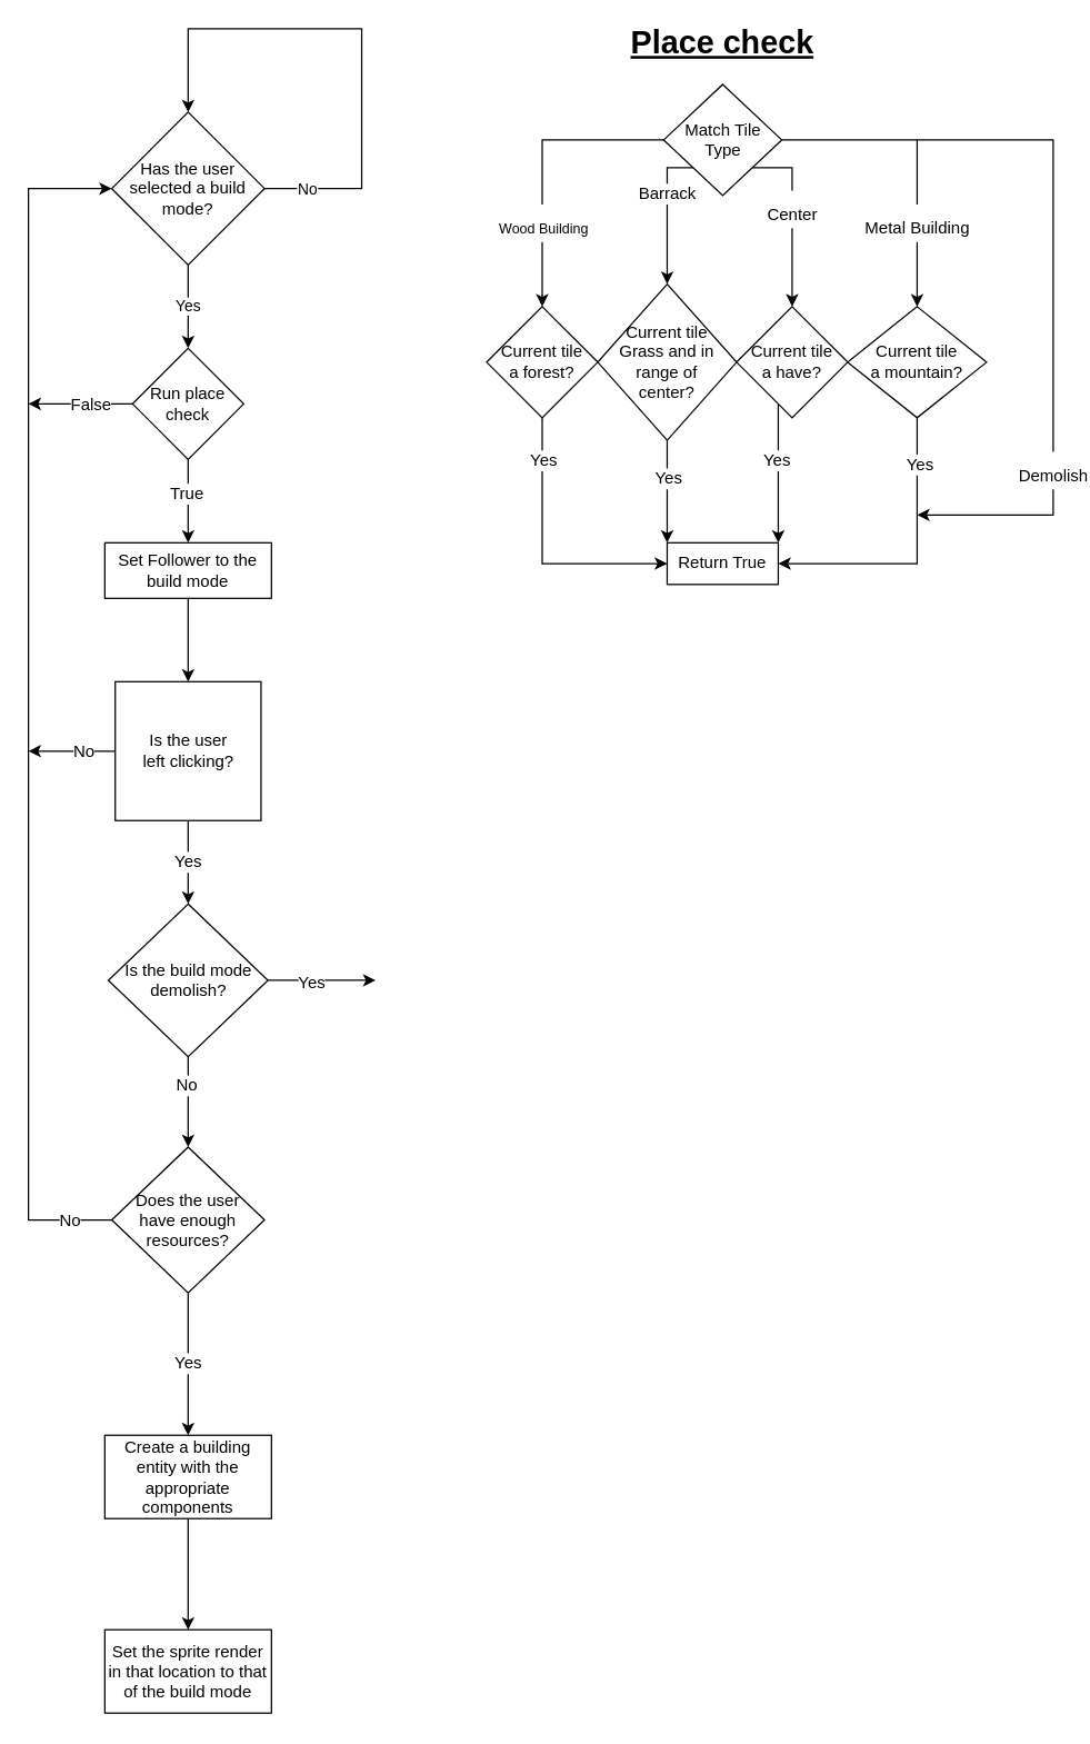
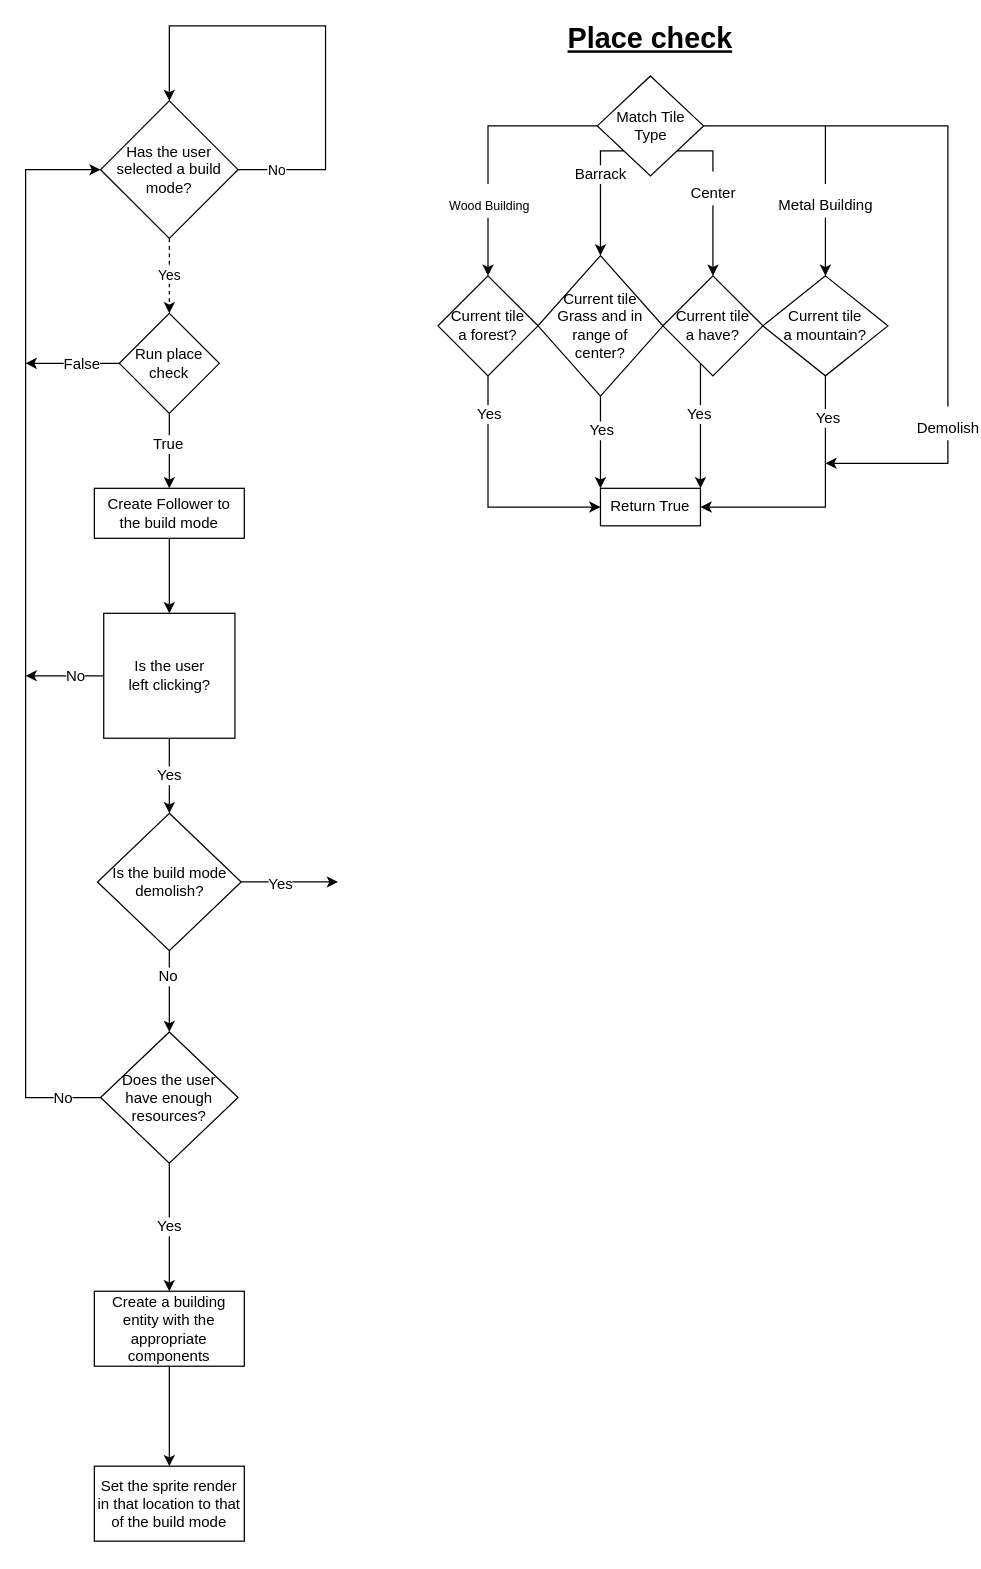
  <mxCell id="0" />
  <mxCell id="1" parent="0" />
- <mxCell id="2" value="Yes" style="edgeStyle=orthogonalEdgeStyle;rounded=0;orthogonalLoop=1;jettySize=auto;html=1;" edge="1" parent="1" source="5" target="30"><mxGeometry relative="1" as="geometry"><mxPoint x="135" y="245" as="targetPoint" /></mxGeometry></mxCell>
+ <mxCell id="2" value="Yes" style="edgeStyle=orthogonalEdgeStyle;rounded=0;orthogonalLoop=1;jettySize=auto;html=1;dashed=1;" edge="1" parent="1" source="5" target="30"><mxGeometry relative="1" as="geometry"><mxPoint x="135" y="245" as="targetPoint" /></mxGeometry></mxCell>
  <mxCell id="3" style="edgeStyle=orthogonalEdgeStyle;rounded=0;orthogonalLoop=1;jettySize=auto;html=1;entryX=0.5;entryY=0;entryDx=0;entryDy=0;" edge="1" parent="1" source="5" target="5"><mxGeometry relative="1" as="geometry"><mxPoint x="260" y="-30" as="targetPoint" /><Array as="points"><mxPoint x="260" y="135" /><mxPoint x="260" y="20" /><mxPoint x="135" y="20" /></Array></mxGeometry></mxCell>
  <mxCell id="4" value="No" style="edgeLabel;html=1;align=center;verticalAlign=middle;resizable=0;points=[];" vertex="1" connectable="0" parent="3"><mxGeometry x="-0.46" y="3" relative="1" as="geometry"><mxPoint x="-37" y="30" as="offset" /></mxGeometry></mxCell>
  <mxCell id="5" value="Has the user selected a build mode?" style="rhombus;whiteSpace=wrap;html=1;" vertex="1" parent="1"><mxGeometry x="80" y="80" width="110" height="110" as="geometry" /></mxCell>
  <mxCell id="6" value="Place check" style="text;html=1;strokeColor=none;fillColor=none;align=center;verticalAlign=middle;whiteSpace=wrap;rounded=0;fontSize=23;fontStyle=5" vertex="1" parent="1"><mxGeometry x="410" y="20" width="220" height="20" as="geometry" /></mxCell>
  <mxCell id="7" value="Barrack" style="edgeStyle=orthogonalEdgeStyle;rounded=0;orthogonalLoop=1;jettySize=auto;html=1;exitX=0;exitY=1;exitDx=0;exitDy=0;fontSize=12;entryX=0.5;entryY=0;entryDx=0;entryDy=0;" edge="1" parent="1" source="12" target="18"><mxGeometry x="-0.253" relative="1" as="geometry"><mxPoint x="499" y="250" as="targetPoint" /><Array as="points"><mxPoint x="480" y="120" /></Array><mxPoint as="offset" /></mxGeometry></mxCell>
  <mxCell id="8" style="edgeStyle=orthogonalEdgeStyle;rounded=0;orthogonalLoop=1;jettySize=auto;html=1;exitX=0;exitY=0.5;exitDx=0;exitDy=0;fontSize=23;entryX=0.5;entryY=0;entryDx=0;entryDy=0;" edge="1" parent="1" source="12" target="15"><mxGeometry relative="1" as="geometry"><mxPoint x="400" y="230" as="targetPoint" /></mxGeometry></mxCell>
  <mxCell id="9" value="&lt;font size=&quot;1&quot;&gt;Wood Building&lt;br&gt;&lt;/font&gt;" style="edgeLabel;html=1;align=center;verticalAlign=middle;resizable=0;points=[];fontSize=23;" vertex="1" connectable="0" parent="8"><mxGeometry x="0.223" relative="1" as="geometry"><mxPoint y="19.5" as="offset" /></mxGeometry></mxCell>
  <mxCell id="10" value="&lt;font style=&quot;font-size: 12px&quot;&gt;Center&lt;/font&gt;" style="edgeStyle=orthogonalEdgeStyle;rounded=0;orthogonalLoop=1;jettySize=auto;html=1;exitX=1;exitY=1;exitDx=0;exitDy=0;fontSize=23;" edge="1" parent="1" source="12" target="21"><mxGeometry x="-0.077" relative="1" as="geometry"><mxPoint x="541" y="220" as="targetPoint" /><Array as="points"><mxPoint x="570" y="120" /></Array><mxPoint as="offset" /></mxGeometry></mxCell>
  <mxCell id="11" value="&lt;font style=&quot;font-size: 12px&quot;&gt;Metal Building&lt;br&gt;&lt;/font&gt;" style="edgeStyle=orthogonalEdgeStyle;rounded=0;orthogonalLoop=1;jettySize=auto;html=1;exitX=1;exitY=0.5;exitDx=0;exitDy=0;fontSize=23;" edge="1" parent="1" source="12" target="24"><mxGeometry x="0.437" relative="1" as="geometry"><mxPoint x="640" y="230" as="targetPoint" /><mxPoint y="1" as="offset" /></mxGeometry></mxCell>
  <mxCell id="12" value="Match Tile Type" style="rhombus;whiteSpace=wrap;html=1;" vertex="1" parent="1"><mxGeometry x="477.5" y="60" width="85" height="80" as="geometry" /></mxCell>
  <mxCell id="13" style="edgeStyle=orthogonalEdgeStyle;rounded=0;orthogonalLoop=1;jettySize=auto;html=1;fontSize=12;entryX=0;entryY=0.5;entryDx=0;entryDy=0;" edge="1" parent="1" source="15" target="25"><mxGeometry relative="1" as="geometry"><mxPoint x="390" y="420" as="targetPoint" /><Array as="points"><mxPoint x="390" y="405" /></Array></mxGeometry></mxCell>
  <mxCell id="14" value="Yes" style="edgeLabel;html=1;align=center;verticalAlign=middle;resizable=0;points=[];fontSize=12;" vertex="1" connectable="0" parent="13"><mxGeometry x="-0.694" relative="1" as="geometry"><mxPoint as="offset" /></mxGeometry></mxCell>
  <mxCell id="15" value="&lt;div&gt;Current tile &lt;br&gt;&lt;/div&gt;&lt;div&gt;a forest?&lt;/div&gt;" style="rhombus;whiteSpace=wrap;html=1;fontSize=12;" vertex="1" parent="1"><mxGeometry x="350" y="220" width="80" height="80" as="geometry" /></mxCell>
  <mxCell id="16" style="edgeStyle=orthogonalEdgeStyle;rounded=0;orthogonalLoop=1;jettySize=auto;html=1;entryX=0;entryY=0;entryDx=0;entryDy=0;fontSize=12;" edge="1" parent="1" source="18" target="25"><mxGeometry relative="1" as="geometry" /></mxCell>
  <mxCell id="17" value="Yes" style="edgeLabel;html=1;align=center;verticalAlign=middle;resizable=0;points=[];fontSize=12;" vertex="1" connectable="0" parent="16"><mxGeometry x="-0.275" relative="1" as="geometry"><mxPoint as="offset" /></mxGeometry></mxCell>
  <mxCell id="18" value="&lt;div&gt;Current tile &lt;br&gt;&lt;/div&gt;&lt;div&gt;Grass and in range of &lt;br&gt;&lt;/div&gt;&lt;div&gt;center?&lt;br&gt;&lt;/div&gt;" style="rhombus;whiteSpace=wrap;html=1;fontSize=12;" vertex="1" parent="1"><mxGeometry x="430" y="203.75" width="100" height="112.5" as="geometry" /></mxCell>
  <mxCell id="19" style="edgeStyle=orthogonalEdgeStyle;rounded=0;orthogonalLoop=1;jettySize=auto;html=1;entryX=1;entryY=0;entryDx=0;entryDy=0;fontSize=12;" edge="1" parent="1" source="21" target="25"><mxGeometry relative="1" as="geometry"><Array as="points"><mxPoint x="560" y="330" /><mxPoint x="560" y="330" /></Array></mxGeometry></mxCell>
  <mxCell id="20" value="Yes" style="edgeLabel;html=1;align=center;verticalAlign=middle;resizable=0;points=[];fontSize=12;" vertex="1" connectable="0" parent="19"><mxGeometry x="-0.192" y="-2" relative="1" as="geometry"><mxPoint as="offset" /></mxGeometry></mxCell>
  <mxCell id="21" value="&lt;div&gt;Current tile &lt;br&gt;&lt;/div&gt;&lt;div&gt;a have?&lt;/div&gt;" style="rhombus;whiteSpace=wrap;html=1;" vertex="1" parent="1"><mxGeometry x="530" y="220" width="80" height="80" as="geometry" /></mxCell>
  <mxCell id="22" style="edgeStyle=orthogonalEdgeStyle;rounded=0;orthogonalLoop=1;jettySize=auto;html=1;fontSize=12;entryX=1;entryY=0.5;entryDx=0;entryDy=0;" edge="1" parent="1" source="24" target="25"><mxGeometry relative="1" as="geometry"><mxPoint x="660" y="410" as="targetPoint" /><Array as="points"><mxPoint x="660" y="405" /></Array></mxGeometry></mxCell>
  <mxCell id="23" value="Yes" style="edgeLabel;html=1;align=center;verticalAlign=middle;resizable=0;points=[];fontSize=12;" vertex="1" connectable="0" parent="22"><mxGeometry x="-0.681" y="1" relative="1" as="geometry"><mxPoint as="offset" /></mxGeometry></mxCell>
  <mxCell id="24" value="&lt;div&gt;Current tile &lt;br&gt;&lt;/div&gt;&lt;div&gt;a mountain?&lt;/div&gt;" style="rhombus;whiteSpace=wrap;html=1;" vertex="1" parent="1"><mxGeometry x="610" y="220" width="100" height="80" as="geometry" /></mxCell>
  <mxCell id="25" value="Return True" style="rounded=0;whiteSpace=wrap;html=1;fontSize=12;" vertex="1" parent="1"><mxGeometry x="480" y="390" width="80" height="30" as="geometry" /></mxCell>
  <mxCell id="26" value="" style="edgeStyle=orthogonalEdgeStyle;rounded=0;orthogonalLoop=1;jettySize=auto;html=1;fontSize=12;" edge="1" parent="1" source="30" target="32"><mxGeometry relative="1" as="geometry" /></mxCell>
  <mxCell id="27" value="True" style="edgeLabel;html=1;align=center;verticalAlign=middle;resizable=0;points=[];fontSize=12;" vertex="1" connectable="0" parent="26"><mxGeometry x="-0.203" y="-2" relative="1" as="geometry"><mxPoint as="offset" /></mxGeometry></mxCell>
  <mxCell id="28" style="edgeStyle=orthogonalEdgeStyle;rounded=0;orthogonalLoop=1;jettySize=auto;html=1;fontSize=12;exitX=0;exitY=0.5;exitDx=0;exitDy=0;" edge="1" parent="1" source="30"><mxGeometry relative="1" as="geometry"><mxPoint x="20" y="290" as="targetPoint" /><mxPoint x="100" y="290" as="sourcePoint" /><Array as="points" /></mxGeometry></mxCell>
  <mxCell id="29" value="False" style="edgeLabel;html=1;align=center;verticalAlign=middle;resizable=0;points=[];fontSize=12;" vertex="1" connectable="0" parent="28"><mxGeometry x="-0.169" relative="1" as="geometry"><mxPoint as="offset" /></mxGeometry></mxCell>
  <mxCell id="30" value="Run place check" style="rhombus;whiteSpace=wrap;html=1;" vertex="1" parent="1"><mxGeometry x="95" y="250" width="80" height="80" as="geometry" /></mxCell>
  <mxCell id="31" value="" style="edgeStyle=orthogonalEdgeStyle;rounded=0;orthogonalLoop=1;jettySize=auto;html=1;fontSize=12;" edge="1" parent="1" source="32" target="36"><mxGeometry relative="1" as="geometry" /></mxCell>
- <mxCell id="32" value="Set Follower to the build mode" style="whiteSpace=wrap;html=1;" vertex="1" parent="1"><mxGeometry x="75" y="390" width="120" height="40" as="geometry" /></mxCell>
+ <mxCell id="32" value="Create Follower to the build mode" style="whiteSpace=wrap;html=1;" vertex="1" parent="1"><mxGeometry x="75" y="390" width="120" height="40" as="geometry" /></mxCell>
  <mxCell id="33" value="Yes" style="edgeStyle=orthogonalEdgeStyle;rounded=0;orthogonalLoop=1;jettySize=auto;html=1;fontSize=12;" edge="1" parent="1" source="36" target="41"><mxGeometry relative="1" as="geometry"><mxPoint x="135" y="690" as="targetPoint" /></mxGeometry></mxCell>
  <mxCell id="34" style="edgeStyle=orthogonalEdgeStyle;rounded=0;orthogonalLoop=1;jettySize=auto;html=1;fontSize=12;" edge="1" parent="1" source="36"><mxGeometry relative="1" as="geometry"><mxPoint x="20" y="540" as="targetPoint" /></mxGeometry></mxCell>
  <mxCell id="35" value="No" style="edgeLabel;html=1;align=center;verticalAlign=middle;resizable=0;points=[];fontSize=12;" vertex="1" connectable="0" parent="34"><mxGeometry x="-0.285" relative="1" as="geometry"><mxPoint as="offset" /></mxGeometry></mxCell>
  <mxCell id="36" value="&lt;div&gt;Is the user &lt;br&gt;&lt;/div&gt;&lt;div&gt;left clicking?&lt;/div&gt;" style="whiteSpace=wrap;html=1;rounded=0;" vertex="1" parent="1"><mxGeometry x="82.5" y="490" width="105" height="100" as="geometry" /></mxCell>
  <mxCell id="37" value="" style="edgeStyle=orthogonalEdgeStyle;rounded=0;orthogonalLoop=1;jettySize=auto;html=1;fontSize=12;" edge="1" parent="1" source="41"><mxGeometry relative="1" as="geometry"><mxPoint x="270" y="705" as="targetPoint" /></mxGeometry></mxCell>
  <mxCell id="38" value="Yes" style="edgeLabel;html=1;align=center;verticalAlign=middle;resizable=0;points=[];fontSize=12;" vertex="1" connectable="0" parent="37"><mxGeometry x="-0.198" y="-1" relative="1" as="geometry"><mxPoint as="offset" /></mxGeometry></mxCell>
  <mxCell id="39" value="" style="edgeStyle=orthogonalEdgeStyle;rounded=0;orthogonalLoop=1;jettySize=auto;html=1;fontSize=12;" edge="1" parent="1" source="41" target="44"><mxGeometry relative="1" as="geometry"><mxPoint x="135" y="865" as="targetPoint" /></mxGeometry></mxCell>
  <mxCell id="40" value="No" style="edgeLabel;html=1;align=center;verticalAlign=middle;resizable=0;points=[];fontSize=12;" vertex="1" connectable="0" parent="39"><mxGeometry x="-0.388" y="-2" relative="1" as="geometry"><mxPoint as="offset" /></mxGeometry></mxCell>
  <mxCell id="41" value="Is the build mode demolish?" style="rhombus;whiteSpace=wrap;html=1;" vertex="1" parent="1"><mxGeometry x="77.5" y="650" width="115" height="110" as="geometry" /></mxCell>
  <mxCell id="42" value="No" style="edgeStyle=orthogonalEdgeStyle;rounded=0;orthogonalLoop=1;jettySize=auto;html=1;exitX=0;exitY=0.5;exitDx=0;exitDy=0;fontSize=12;" edge="1" parent="1" source="44" target="5"><mxGeometry x="-0.93" relative="1" as="geometry"><mxPoint x="20" y="120" as="targetPoint" /><Array as="points"><mxPoint x="20" y="878" /><mxPoint x="20" y="135" /></Array><mxPoint as="offset" /></mxGeometry></mxCell>
  <mxCell id="43" value="Yes" style="edgeStyle=orthogonalEdgeStyle;rounded=0;orthogonalLoop=1;jettySize=auto;html=1;fontSize=12;" edge="1" parent="1" source="44" target="46"><mxGeometry relative="1" as="geometry" /></mxCell>
  <mxCell id="44" value="&lt;div&gt;Does the user &lt;br&gt;&lt;/div&gt;&lt;div&gt;have enough resources?&lt;/div&gt;" style="rhombus;whiteSpace=wrap;html=1;" vertex="1" parent="1"><mxGeometry x="80" y="825" width="110" height="105" as="geometry" /></mxCell>
  <mxCell id="45" value="" style="edgeStyle=orthogonalEdgeStyle;rounded=0;orthogonalLoop=1;jettySize=auto;html=1;fontSize=12;" edge="1" parent="1" source="46" target="47"><mxGeometry relative="1" as="geometry" /></mxCell>
  <mxCell id="46" value="Create a building entity with the appropriate components" style="whiteSpace=wrap;html=1;" vertex="1" parent="1"><mxGeometry x="75" y="1032.5" width="120" height="60" as="geometry" /></mxCell>
  <mxCell id="47" value="Set the sprite render in that location to that of the build mode" style="whiteSpace=wrap;html=1;" vertex="1" parent="1"><mxGeometry x="75" y="1172.5" width="120" height="60" as="geometry" /></mxCell>
  <mxCell id="48" value="&lt;font style=&quot;font-size: 12px&quot;&gt;Demolish&lt;/font&gt;" style="edgeStyle=orthogonalEdgeStyle;rounded=0;orthogonalLoop=1;jettySize=auto;html=1;exitX=1;exitY=0.5;exitDx=0;exitDy=0;fontSize=23;" edge="1" parent="1"><mxGeometry x="0.437" relative="1" as="geometry"><mxPoint x="660" y="370" as="targetPoint" /><mxPoint x="660" y="99.98" as="sourcePoint" /><mxPoint y="1" as="offset" /><Array as="points"><mxPoint x="758" y="100" /><mxPoint x="758" y="370" /><mxPoint x="660" y="370" /></Array></mxGeometry></mxCell>
